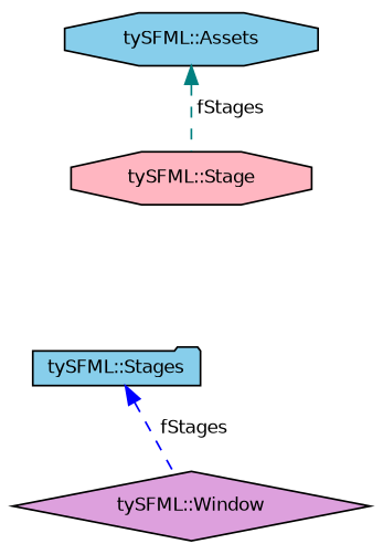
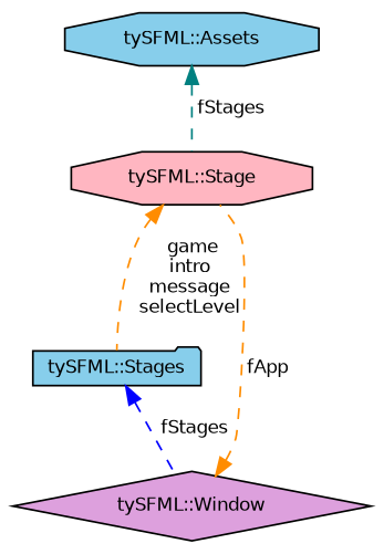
  digraph {
    node [color=black fillcolor=skyblue fontname=Helvetica fontsize=10 shape=octagon style=filled]
    edge [color=darkorange dir=back fontname=Helvetica fontsize=10 labelfontname=Helvetica labelfontsize=10 style=dashed]
    n1 [fillcolor=lightpink fontcolor=black height=0.2 label="tySFML::Stage" width=0.4]
    n2 [height=0.2 label="tySFML::Stages" shape=folder width=0.4]
    n3 [fillcolor=plum height=0.2 label="tySFML::Window" shape=diamond width=0.4]
    n4 [height=0.2 label="tySFML::Assets" width=0.4]
+   n1 -> n2 [label=" game\nintro\nmessage\nselectLevel"]
    n2 -> n3 [color=blue label=" fStages"]
+   n3 -> n1 [label=" fApp"]
    n4 -> n1 [color=teal label=" fStages"]
  }
